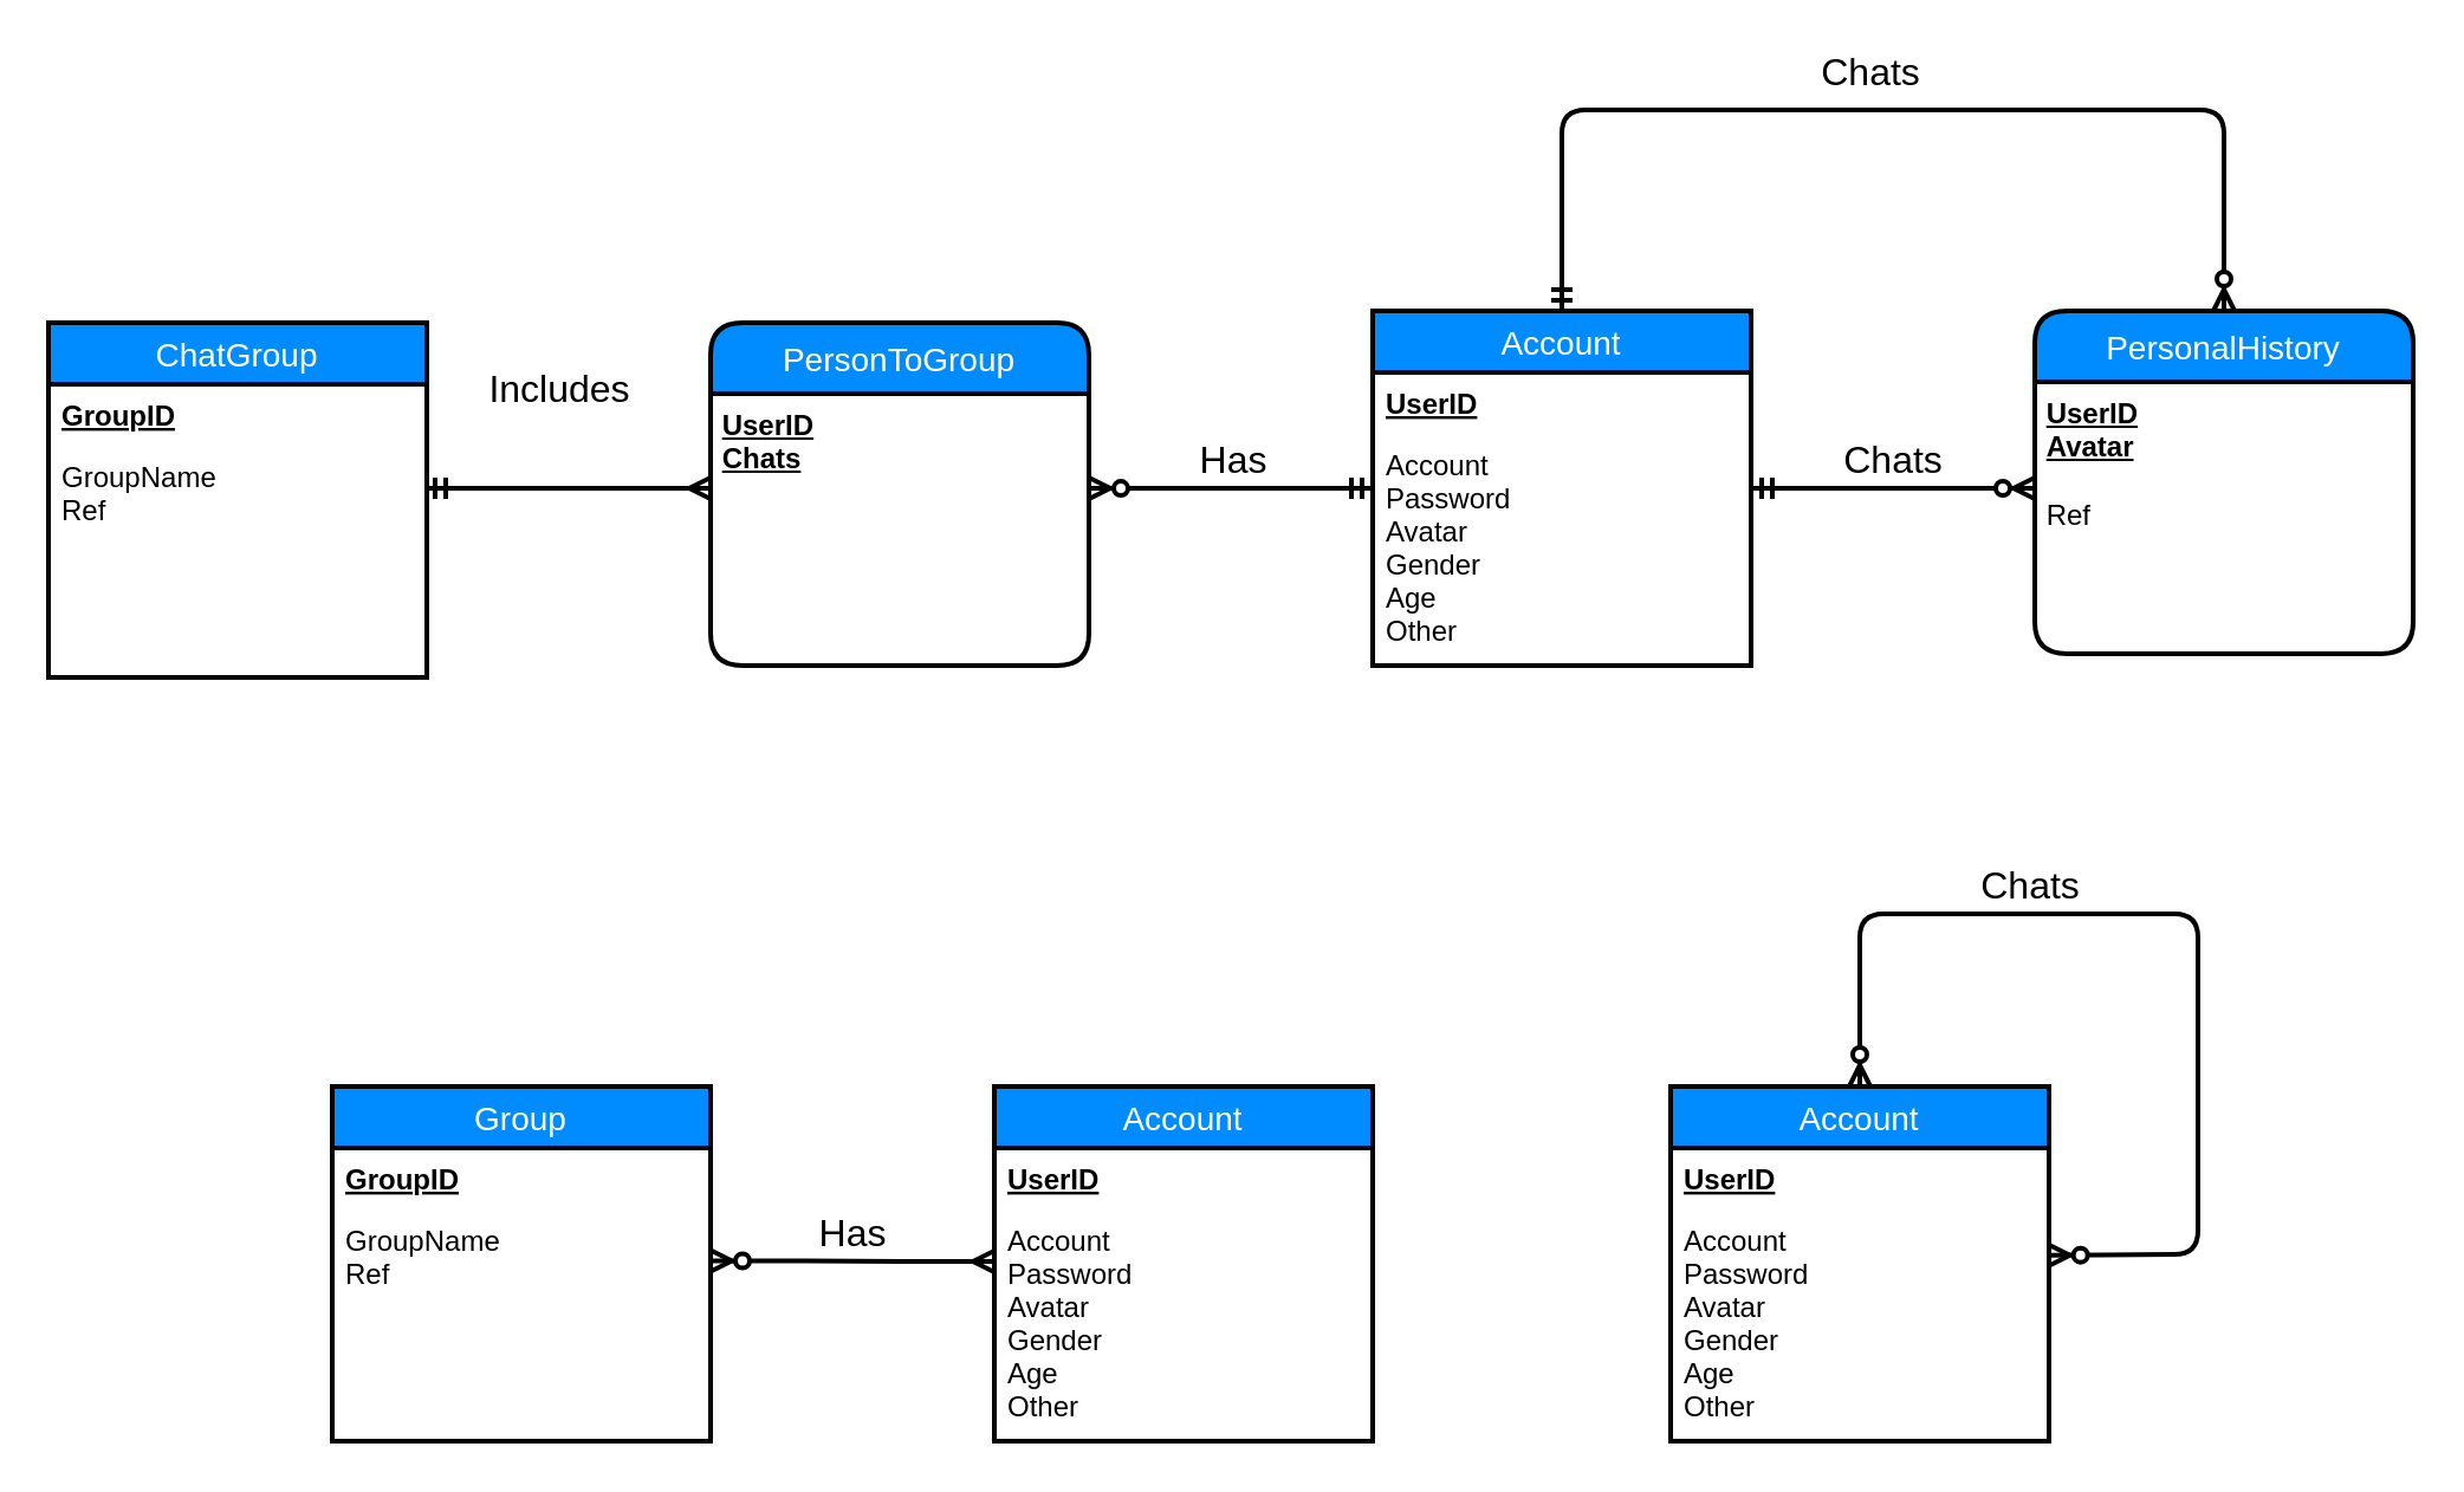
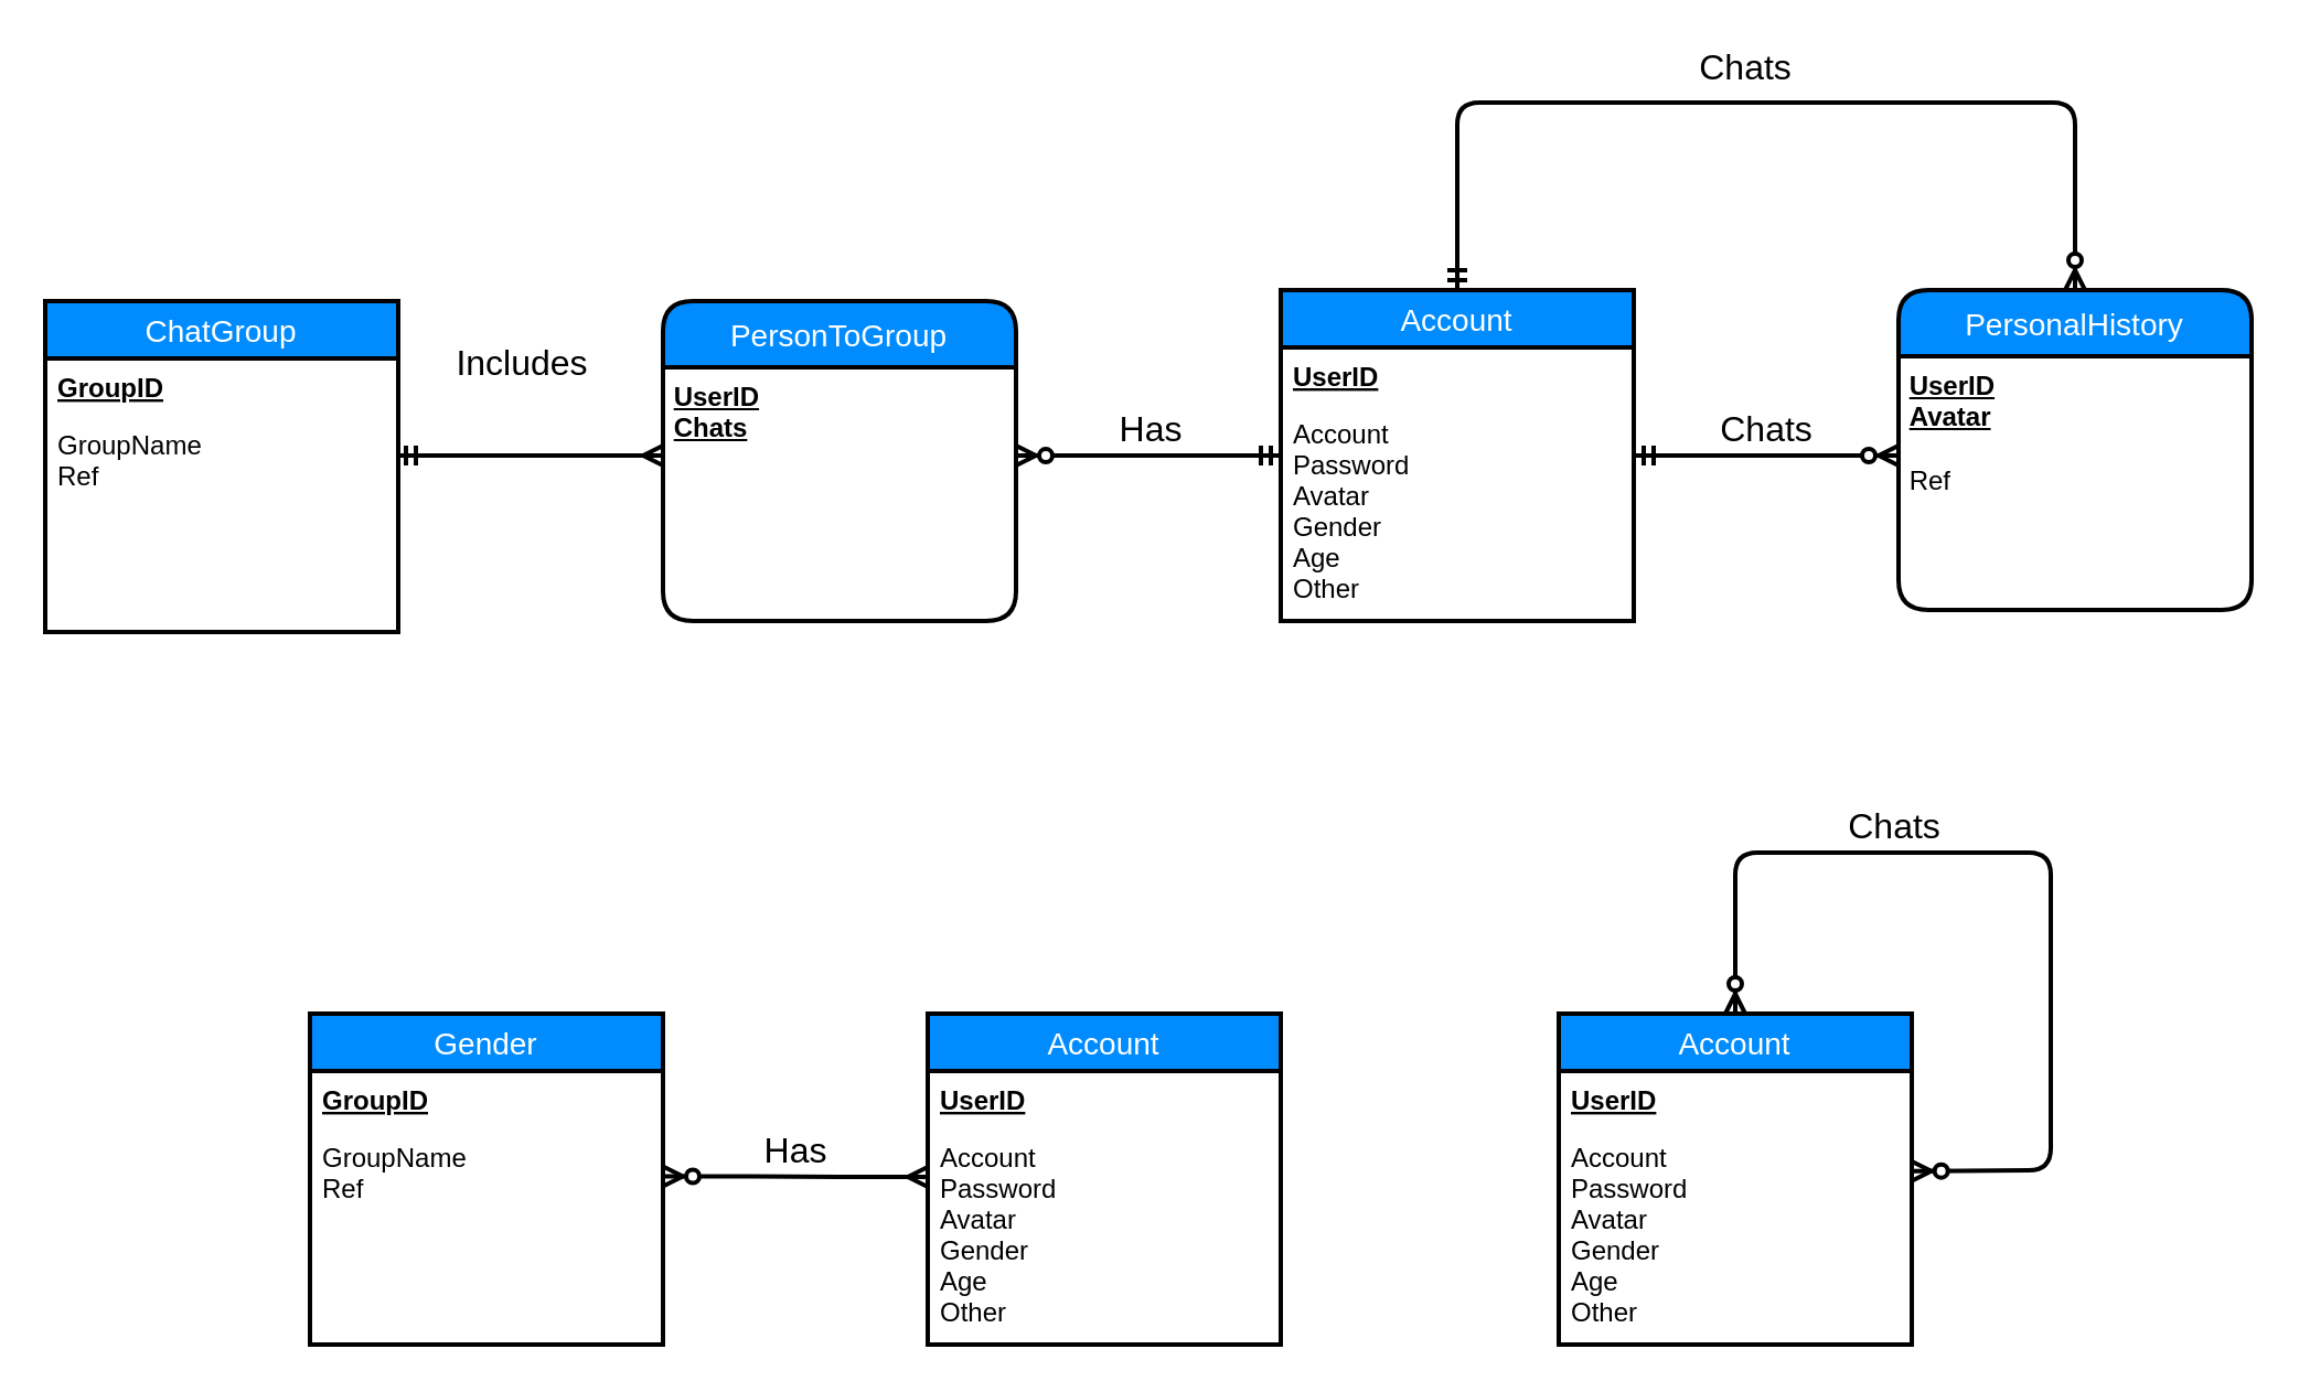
  <mxCell id="0" />
  <mxCell id="1" parent="0" />
  <mxCell id="2" value="PersonalHistory" style="swimlane;childLayout=stackLayout;horizontal=1;startSize=30;horizontalStack=0;fillColor=#008cff;fontColor=#FFFFFF;rounded=1;fontSize=14;fontStyle=0;strokeWidth=2;resizeParent=0;resizeLast=1;shadow=0;dashed=0;align=center;" parent="1" vertex="1"><mxGeometry x="860" y="131" width="160" height="145" as="geometry" /></mxCell>
  <mxCell id="3" value="&lt;span style=&quot;font-weight: bold&quot;&gt;&amp;nbsp;&lt;/span&gt;&lt;u style=&quot;font-weight: bold&quot;&gt;UserID&lt;/u&gt;&lt;br&gt;&amp;nbsp;&lt;u&gt;&lt;b&gt;Avatar&lt;/b&gt;&lt;/u&gt;&lt;br&gt;&amp;nbsp;&lt;br&gt;&amp;nbsp;Ref" style="text;html=1;align=left;verticalAlign=top;resizable=0;points=[];autosize=1;fontColor=#000000;" parent="2" vertex="1"><mxGeometry y="30" width="160" height="115" as="geometry" /></mxCell>
  <mxCell id="4" value="Account" style="swimlane;fontStyle=0;childLayout=stackLayout;horizontal=1;startSize=26;fillColor=#008CFF;horizontalStack=0;resizeParent=1;resizeParentMax=0;resizeLast=0;collapsible=1;marginBottom=0;swimlaneFillColor=#ffffff;align=center;fontSize=14;strokeColor=#000000;fontColor=#FFFFFF;strokeWidth=2;" parent="1" vertex="1"><mxGeometry x="580" y="131" width="160" height="150" as="geometry" /></mxCell>
  <mxCell id="5" value="UserID" style="text;strokeColor=none;fillColor=none;spacingLeft=4;spacingRight=4;overflow=hidden;rotatable=0;points=[[0,0.5],[1,0.5]];portConstraint=eastwest;fontSize=12;fontStyle=5" parent="4" vertex="1"><mxGeometry y="26" width="160" height="26" as="geometry" /></mxCell>
  <mxCell id="6" value="Account&#10;Password&#10;Avatar&#10;Gender&#10;Age&#10;Other" style="text;strokeColor=none;fillColor=none;spacingLeft=4;spacingRight=4;overflow=hidden;rotatable=0;points=[[0,0.5],[1,0.5]];portConstraint=eastwest;fontSize=12;" parent="4" vertex="1"><mxGeometry y="52" width="160" height="98" as="geometry" /></mxCell>
  <mxCell id="7" value="PersonToGroup" style="swimlane;childLayout=stackLayout;horizontal=1;startSize=30;horizontalStack=0;fillColor=#008cff;fontColor=#FFFFFF;rounded=1;fontSize=14;fontStyle=0;strokeWidth=2;resizeParent=0;resizeLast=1;shadow=0;dashed=0;align=center;labelBackgroundColor=none;" parent="1" vertex="1"><mxGeometry x="300" y="136" width="160" height="145" as="geometry" /></mxCell>
  <mxCell id="8" value="&lt;span style=&quot;font-weight: bold&quot;&gt;&amp;nbsp;&lt;/span&gt;&lt;u style=&quot;font-weight: bold&quot;&gt;UserID&lt;/u&gt;&lt;br&gt;&amp;nbsp;&lt;b&gt;&lt;u&gt;Chats&lt;/u&gt;&lt;/b&gt;&lt;br&gt;&amp;nbsp;&lt;br&gt;&amp;nbsp;" style="text;html=1;align=left;verticalAlign=top;resizable=0;points=[];autosize=1;fontColor=#000000;labelBackgroundColor=none;" parent="7" vertex="1"><mxGeometry y="30" width="160" height="115" as="geometry" /></mxCell>
  <mxCell id="9" value="" style="edgeStyle=entityRelationEdgeStyle;fontSize=12;html=1;endArrow=ERzeroToMany;endFill=1;strokeWidth=2;startArrow=ERmandOne;startFill=0;" parent="1" edge="1"><mxGeometry width="100" height="100" relative="1" as="geometry"><mxPoint x="740" y="206" as="sourcePoint" /><mxPoint x="860" y="206" as="targetPoint" /></mxGeometry></mxCell>
  <mxCell id="10" value="" style="edgeStyle=entityRelationEdgeStyle;fontSize=12;html=1;endArrow=ERmandOne;endFill=0;strokeWidth=2;exitX=1;exitY=0.348;exitDx=0;exitDy=0;exitPerimeter=0;startArrow=ERzeroToMany;startFill=1;" parent="1" source="8" edge="1"><mxGeometry width="100" height="100" relative="1" as="geometry"><mxPoint x="480" y="306" as="sourcePoint" /><mxPoint x="580" y="206" as="targetPoint" /></mxGeometry></mxCell>
  <mxCell id="11" value="ChatGroup" style="swimlane;fontStyle=0;childLayout=stackLayout;horizontal=1;startSize=26;fillColor=#008CFF;horizontalStack=0;resizeParent=1;resizeParentMax=0;resizeLast=0;collapsible=1;marginBottom=0;swimlaneFillColor=#ffffff;align=center;fontSize=14;strokeColor=#000000;fontColor=#FFFFFF;strokeWidth=2;" parent="1" vertex="1"><mxGeometry x="20" y="136" width="160" height="150" as="geometry" /></mxCell>
  <mxCell id="12" value="GroupID" style="text;strokeColor=none;fillColor=none;spacingLeft=4;spacingRight=4;overflow=hidden;rotatable=0;points=[[0,0.5],[1,0.5]];portConstraint=eastwest;fontSize=12;fontStyle=5" parent="11" vertex="1"><mxGeometry y="26" width="160" height="26" as="geometry" /></mxCell>
  <mxCell id="13" value="GroupName&#10;Ref" style="text;strokeColor=none;fillColor=none;spacingLeft=4;spacingRight=4;overflow=hidden;rotatable=0;points=[[0,0.5],[1,0.5]];portConstraint=eastwest;fontSize=12;" parent="11" vertex="1"><mxGeometry y="52" width="160" height="98" as="geometry" /></mxCell>
  <mxCell id="14" value="" style="edgeStyle=entityRelationEdgeStyle;fontSize=12;html=1;endArrow=ERmany;endFill=0;strokeWidth=2;startArrow=ERmandOne;startFill=0;" parent="1" edge="1"><mxGeometry width="100" height="100" relative="1" as="geometry"><mxPoint x="179" y="206" as="sourcePoint" /><mxPoint x="300" y="206" as="targetPoint" /></mxGeometry></mxCell>
  <mxCell id="15" value="" style="endArrow=ERmandOne;html=1;strokeWidth=2;fontColor=#000000;entryX=0.5;entryY=0;entryDx=0;entryDy=0;exitX=0.5;exitY=0;exitDx=0;exitDy=0;endFill=0;startArrow=ERzeroToMany;startFill=1;" parent="1" source="2" target="4" edge="1"><mxGeometry width="50" height="50" relative="1" as="geometry"><mxPoint x="947" y="131" as="sourcePoint" /><mxPoint x="706" y="272" as="targetPoint" /><Array as="points"><mxPoint x="940" y="46" /><mxPoint x="660" y="46" /></Array></mxGeometry></mxCell>
  <mxCell id="16" value="&lt;font style=&quot;font-size: 16px&quot;&gt;Includes&lt;/font&gt;" style="text;html=1;align=center;verticalAlign=middle;resizable=0;points=[];autosize=1;fontColor=#000000;" parent="1" vertex="1"><mxGeometry x="201" y="154" width="70" height="19" as="geometry" /></mxCell>
  <mxCell id="17" value="&lt;span style=&quot;font-size: 16px&quot;&gt;Has&lt;/span&gt;" style="text;html=1;align=center;verticalAlign=middle;resizable=0;points=[];autosize=1;fontColor=#000000;" parent="1" vertex="1"><mxGeometry x="502" y="184" width="38" height="19" as="geometry" /></mxCell>
  <mxCell id="18" value="&lt;font style=&quot;font-size: 16px&quot;&gt;Chats&lt;/font&gt;" style="text;html=1;strokeColor=none;fillColor=none;align=center;verticalAlign=middle;whiteSpace=wrap;rounded=0;labelBackgroundColor=none;fontColor=#000000;" parent="1" vertex="1"><mxGeometry x="771" y="20" width="40" height="20" as="geometry" /></mxCell>
  <mxCell id="19" value="&lt;font style=&quot;font-size: 16px&quot;&gt;Chats&lt;/font&gt;" style="text;html=1;align=center;verticalAlign=middle;resizable=0;points=[];autosize=1;fontColor=#000000;" parent="1" vertex="1"><mxGeometry x="774" y="184" width="52" height="19" as="geometry" /></mxCell>
- <mxCell id="20" value="Group" style="swimlane;fontStyle=0;childLayout=stackLayout;horizontal=1;startSize=26;fillColor=#008CFF;horizontalStack=0;resizeParent=1;resizeParentMax=0;resizeLast=0;collapsible=1;marginBottom=0;swimlaneFillColor=#ffffff;align=center;fontSize=14;strokeColor=#000000;fontColor=#FFFFFF;strokeWidth=2;" parent="1" vertex="1"><mxGeometry x="140" y="459" width="160" height="150" as="geometry" /></mxCell>
+ <mxCell id="20" value="Gender" style="swimlane;fontStyle=0;childLayout=stackLayout;horizontal=1;startSize=26;fillColor=#008CFF;horizontalStack=0;resizeParent=1;resizeParentMax=0;resizeLast=0;collapsible=1;marginBottom=0;swimlaneFillColor=#ffffff;align=center;fontSize=14;strokeColor=#000000;fontColor=#FFFFFF;strokeWidth=2;" parent="1" vertex="1"><mxGeometry x="140" y="459" width="160" height="150" as="geometry" /></mxCell>
  <mxCell id="21" value="GroupID" style="text;strokeColor=none;fillColor=none;spacingLeft=4;spacingRight=4;overflow=hidden;rotatable=0;points=[[0,0.5],[1,0.5]];portConstraint=eastwest;fontSize=12;fontStyle=5" parent="20" vertex="1"><mxGeometry y="26" width="160" height="26" as="geometry" /></mxCell>
  <mxCell id="22" value="GroupName&#10;Ref" style="text;strokeColor=none;fillColor=none;spacingLeft=4;spacingRight=4;overflow=hidden;rotatable=0;points=[[0,0.5],[1,0.5]];portConstraint=eastwest;fontSize=12;" parent="20" vertex="1"><mxGeometry y="52" width="160" height="98" as="geometry" /></mxCell>
  <mxCell id="23" value="Account" style="swimlane;fontStyle=0;childLayout=stackLayout;horizontal=1;startSize=26;fillColor=#008CFF;horizontalStack=0;resizeParent=1;resizeParentMax=0;resizeLast=0;collapsible=1;marginBottom=0;swimlaneFillColor=#ffffff;align=center;fontSize=14;strokeColor=#000000;fontColor=#FFFFFF;strokeWidth=2;" parent="1" vertex="1"><mxGeometry x="420" y="459" width="160" height="150" as="geometry" /></mxCell>
  <mxCell id="24" value="UserID" style="text;strokeColor=none;fillColor=none;spacingLeft=4;spacingRight=4;overflow=hidden;rotatable=0;points=[[0,0.5],[1,0.5]];portConstraint=eastwest;fontSize=12;fontStyle=5" parent="23" vertex="1"><mxGeometry y="26" width="160" height="26" as="geometry" /></mxCell>
  <mxCell id="25" value="Account&#10;Password&#10;Avatar&#10;Gender&#10;Age&#10;Other" style="text;strokeColor=none;fillColor=none;spacingLeft=4;spacingRight=4;overflow=hidden;rotatable=0;points=[[0,0.5],[1,0.5]];portConstraint=eastwest;fontSize=12;" parent="23" vertex="1"><mxGeometry y="52" width="160" height="98" as="geometry" /></mxCell>
  <mxCell id="26" value="" style="edgeStyle=entityRelationEdgeStyle;fontSize=12;html=1;endArrow=ERmany;endFill=0;strokeWidth=2;exitX=1;exitY=0.222;exitDx=0;exitDy=0;exitPerimeter=0;startArrow=ERzeroToMany;startFill=1;" parent="1" source="22" edge="1"><mxGeometry width="100" height="100" relative="1" as="geometry"><mxPoint x="320" y="633" as="sourcePoint" /><mxPoint x="420" y="533" as="targetPoint" /></mxGeometry></mxCell>
  <mxCell id="27" value="Account" style="swimlane;fontStyle=0;childLayout=stackLayout;horizontal=1;startSize=26;fillColor=#008CFF;horizontalStack=0;resizeParent=1;resizeParentMax=0;resizeLast=0;collapsible=1;marginBottom=0;swimlaneFillColor=#ffffff;align=center;fontSize=14;strokeColor=#000000;fontColor=#FFFFFF;strokeWidth=2;" parent="1" vertex="1"><mxGeometry x="706" y="459" width="160" height="150" as="geometry" /></mxCell>
  <mxCell id="28" value="UserID" style="text;strokeColor=none;fillColor=none;spacingLeft=4;spacingRight=4;overflow=hidden;rotatable=0;points=[[0,0.5],[1,0.5]];portConstraint=eastwest;fontSize=12;fontStyle=5" parent="27" vertex="1"><mxGeometry y="26" width="160" height="26" as="geometry" /></mxCell>
  <mxCell id="29" value="Account&#10;Password&#10;Avatar&#10;Gender&#10;Age&#10;Other" style="text;strokeColor=none;fillColor=none;spacingLeft=4;spacingRight=4;overflow=hidden;rotatable=0;points=[[0,0.5],[1,0.5]];portConstraint=eastwest;fontSize=12;" parent="27" vertex="1"><mxGeometry y="52" width="160" height="98" as="geometry" /></mxCell>
  <mxCell id="30" value="" style="endArrow=ERzeroToMany;html=1;strokeWidth=2;fontColor=#000000;exitX=0.5;exitY=0;exitDx=0;exitDy=0;entryX=0.999;entryY=0.198;entryDx=0;entryDy=0;entryPerimeter=0;endFill=1;startArrow=ERzeroToMany;startFill=1;" parent="27" source="27" target="29" edge="1"><mxGeometry width="50" height="50" relative="1" as="geometry"><mxPoint x="74" y="-3" as="sourcePoint" /><mxPoint x="124" y="-53" as="targetPoint" /><Array as="points"><mxPoint x="80" y="-73" /><mxPoint x="223" y="-73" /><mxPoint x="223" y="71" /></Array></mxGeometry></mxCell>
  <mxCell id="31" value="&lt;font style=&quot;font-size: 16px&quot;&gt;Has&lt;/font&gt;" style="text;html=1;align=center;verticalAlign=middle;resizable=0;points=[];autosize=1;fontColor=#000000;" parent="1" vertex="1"><mxGeometry x="341" y="511" width="38" height="19" as="geometry" /></mxCell>
  <mxCell id="32" value="&lt;font style=&quot;font-size: 16px&quot;&gt;Chats&lt;/font&gt;" style="text;html=1;align=center;verticalAlign=middle;resizable=0;points=[];autosize=1;fontColor=#000000;" parent="1" vertex="1"><mxGeometry x="832" y="364" width="52" height="19" as="geometry" /></mxCell>
